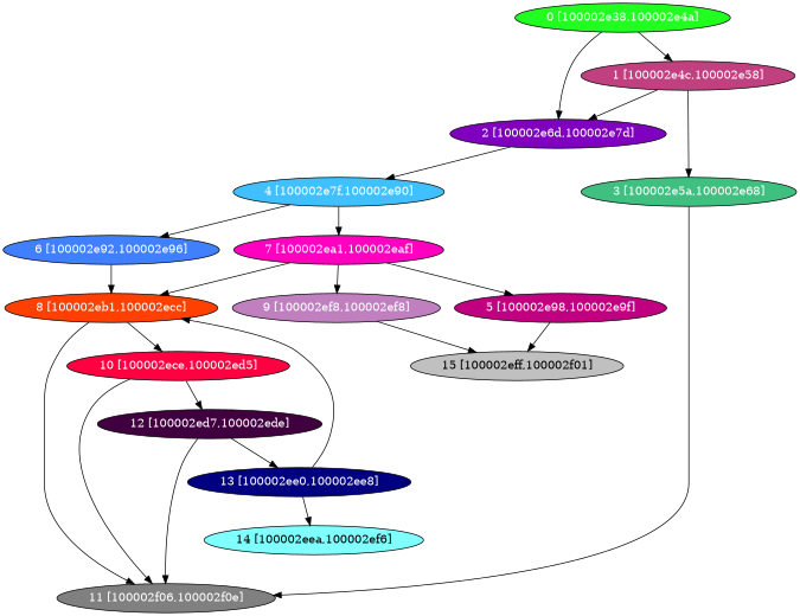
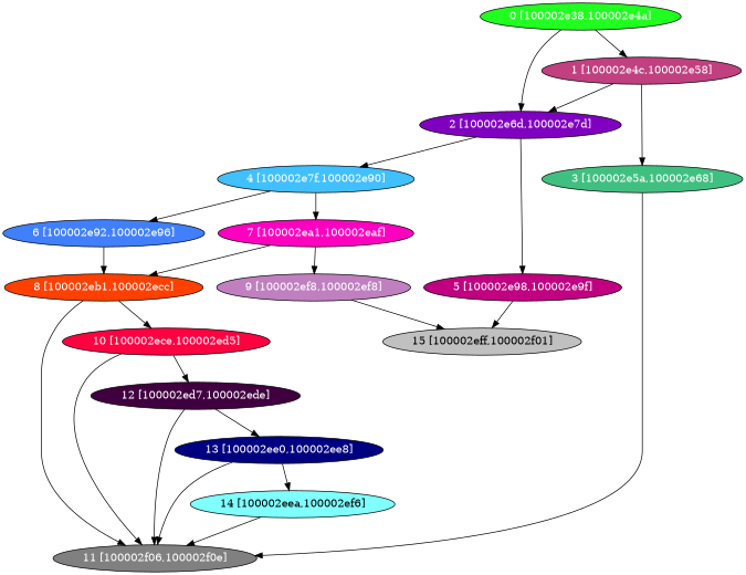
  digraph {
    node [fontcolor="#ffffff" shape=oval style=filled]
    n1 [fillcolor="#20FF20" label="0 [100002e38,100002e4a]"]
    n2 [fillcolor="#C04080" label="1 [100002e4c,100002e58]"]
    n3 [fillcolor="#8000C0" label="2 [100002e6d,100002e7d]"]
    n4 [fillcolor="#40C080" label="3 [100002e5a,100002e68]"]
    n5 [fillcolor="#40C0FF" label="4 [100002e7f,100002e90]"]
    n6 [fillcolor="#C00080" label="5 [100002e98,100002e9f]"]
    n7 [fillcolor="#808080" label="11 [100002f06,100002f0e]"]
    n8 [fillcolor="#4080FF" label="6 [100002e92,100002e96]"]
    n9 [fillcolor="#FF00C0" label="7 [100002ea1,100002eaf]"]
    n10 [fillcolor="#C0C0C0" fontcolor="#000000" label="15 [100002eff,100002f01]"]
    n11 [fillcolor="#FF4000" label="8 [100002eb1,100002ecc]"]
    n12 [fillcolor="#C080C0" label="9 [100002ef8,100002ef8]"]
    n13 [fillcolor="#FF0040" label="10 [100002ece,100002ed5]"]
    n14 [fillcolor="#400040" label="12 [100002ed7,100002ede]"]
    n15 [fillcolor="#000080" label="13 [100002ee0,100002ee8]"]
    n16 [fillcolor="#80FFFF" fontcolor="#000000" label="14 [100002eea,100002ef6]"]
    n1 -> n2
    n1 -> n3
    n2 -> n3
    n2 -> n4
    n3 -> n5
-   n9 -> n6
+   n3 -> n6
    n4 -> n7
    n5 -> n8
    n5 -> n9
    n6 -> n10
    n8 -> n11
    n9 -> n11
    n9 -> n12
    n11 -> n7
    n11 -> n13
    n12 -> n10
    n13 -> n7
    n13 -> n14
    n14 -> n7
    n14 -> n15
-   n15 -> n11
+   n15 -> n7
    n15 -> n16
+   n16 -> n7
  }
